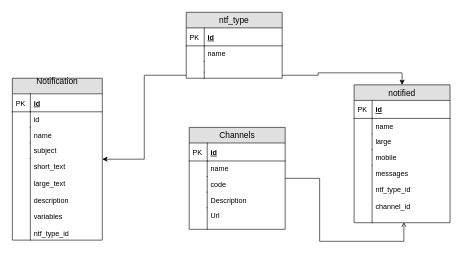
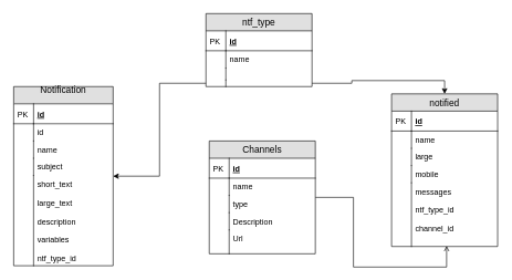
  <mxCell id="0" />
  <mxCell id="1" parent="0" />
  <mxCell id="2" style="edgeStyle=orthogonalEdgeStyle;rounded=0;orthogonalLoop=1;jettySize=auto;html=1;entryX=0.519;entryY=0.99;entryDx=0;entryDy=0;entryPerimeter=0;endArrow=open;" edge="1" parent="1" source="3" target="34"><mxGeometry relative="1" as="geometry" /></mxCell>
  <mxCell id="3" value="Channels" style="swimlane;fontStyle=0;childLayout=stackLayout;horizontal=1;startSize=26;fillColor=#e0e0e0;horizontalStack=0;resizeParent=1;resizeParentMax=0;resizeLast=0;collapsible=1;marginBottom=0;swimlaneFillColor=#ffffff;align=center;fontSize=14;" vertex="1" parent="1"><mxGeometry x="315" y="212" width="160" height="170" as="geometry" /></mxCell>
  <mxCell id="4" value="id" style="shape=partialRectangle;top=0;left=0;right=0;bottom=1;align=left;verticalAlign=middle;fillColor=none;spacingLeft=34;spacingRight=4;overflow=hidden;rotatable=0;points=[[0,0.5],[1,0.5]];portConstraint=eastwest;dropTarget=0;fontStyle=5;fontSize=12;" vertex="1" parent="3"><mxGeometry y="26" width="160" height="30" as="geometry" /></mxCell>
  <mxCell id="5" value="PK" style="shape=partialRectangle;top=0;left=0;bottom=0;fillColor=none;align=left;verticalAlign=middle;spacingLeft=4;spacingRight=4;overflow=hidden;rotatable=0;points=[];portConstraint=eastwest;part=1;fontSize=12;" vertex="1" connectable="0" parent="4"><mxGeometry width="30" height="30" as="geometry" /></mxCell>
  <mxCell id="6" value="name" style="shape=partialRectangle;top=0;left=0;right=0;bottom=0;align=left;verticalAlign=top;fillColor=none;spacingLeft=34;spacingRight=4;overflow=hidden;rotatable=0;points=[[0,0.5],[1,0.5]];portConstraint=eastwest;dropTarget=0;fontSize=12;" vertex="1" parent="3"><mxGeometry y="56" width="160" height="26" as="geometry" /></mxCell>
  <mxCell id="7" value="" style="shape=partialRectangle;top=0;left=0;bottom=0;fillColor=none;align=left;verticalAlign=top;spacingLeft=4;spacingRight=4;overflow=hidden;rotatable=0;points=[];portConstraint=eastwest;part=1;fontSize=12;" vertex="1" connectable="0" parent="6"><mxGeometry width="30" height="26" as="geometry" /></mxCell>
- <mxCell id="8" value="code" style="shape=partialRectangle;top=0;left=0;right=0;bottom=0;align=left;verticalAlign=top;fillColor=none;spacingLeft=34;spacingRight=4;overflow=hidden;rotatable=0;points=[[0,0.5],[1,0.5]];portConstraint=eastwest;dropTarget=0;fontSize=12;" vertex="1" parent="3"><mxGeometry y="82" width="160" height="26" as="geometry" /></mxCell>
+ <mxCell id="8" value="type" style="shape=partialRectangle;top=0;left=0;right=0;bottom=0;align=left;verticalAlign=top;fillColor=none;spacingLeft=34;spacingRight=4;overflow=hidden;rotatable=0;points=[[0,0.5],[1,0.5]];portConstraint=eastwest;dropTarget=0;fontSize=12;" vertex="1" parent="3"><mxGeometry y="82" width="160" height="26" as="geometry" /></mxCell>
  <mxCell id="9" value="" style="shape=partialRectangle;top=0;left=0;bottom=0;fillColor=none;align=left;verticalAlign=top;spacingLeft=4;spacingRight=4;overflow=hidden;rotatable=0;points=[];portConstraint=eastwest;part=1;fontSize=12;" vertex="1" connectable="0" parent="8"><mxGeometry width="30" height="26" as="geometry" /></mxCell>
  <mxCell id="10" value="Description&#10;&#10;" style="shape=partialRectangle;top=0;left=0;right=0;bottom=0;align=left;verticalAlign=top;fillColor=none;spacingLeft=34;spacingRight=4;overflow=hidden;rotatable=0;points=[[0,0.5],[1,0.5]];portConstraint=eastwest;dropTarget=0;fontSize=12;" vertex="1" parent="3"><mxGeometry y="108" width="160" height="26" as="geometry" /></mxCell>
  <mxCell id="11" value="" style="shape=partialRectangle;top=0;left=0;bottom=0;fillColor=none;align=left;verticalAlign=top;spacingLeft=4;spacingRight=4;overflow=hidden;rotatable=0;points=[];portConstraint=eastwest;part=1;fontSize=12;" vertex="1" connectable="0" parent="10"><mxGeometry width="30" height="26" as="geometry" /></mxCell>
  <mxCell id="12" value="Url" style="shape=partialRectangle;top=0;left=0;right=0;bottom=0;align=left;verticalAlign=top;fillColor=none;spacingLeft=34;spacingRight=4;overflow=hidden;rotatable=0;points=[[0,0.5],[1,0.5]];portConstraint=eastwest;dropTarget=0;fontSize=12;" vertex="1" parent="3"><mxGeometry y="134" width="160" height="36" as="geometry" /></mxCell>
  <mxCell id="13" value="" style="shape=partialRectangle;top=0;left=0;bottom=0;fillColor=none;align=left;verticalAlign=top;spacingLeft=4;spacingRight=4;overflow=hidden;rotatable=0;points=[];portConstraint=eastwest;part=1;fontSize=12;" vertex="1" connectable="0" parent="12"><mxGeometry width="30" height="36" as="geometry" /></mxCell>
  <mxCell id="14" value="Notification&#10;" style="swimlane;fontStyle=0;childLayout=stackLayout;horizontal=1;startSize=26;fillColor=#e0e0e0;horizontalStack=0;resizeParent=1;resizeParentMax=0;resizeLast=0;collapsible=1;marginBottom=0;swimlaneFillColor=#ffffff;align=center;fontSize=14;" vertex="1" parent="1"><mxGeometry x="20" y="130" width="150" height="270" as="geometry" /></mxCell>
  <mxCell id="15" value="id" style="shape=partialRectangle;top=0;left=0;right=0;bottom=1;align=left;verticalAlign=middle;fillColor=none;spacingLeft=34;spacingRight=4;overflow=hidden;rotatable=0;points=[[0,0.5],[1,0.5]];portConstraint=eastwest;dropTarget=0;fontStyle=5;fontSize=12;" vertex="1" parent="14"><mxGeometry y="26" width="150" height="30" as="geometry" /></mxCell>
  <mxCell id="16" value="PK" style="shape=partialRectangle;top=0;left=0;bottom=0;fillColor=none;align=left;verticalAlign=middle;spacingLeft=4;spacingRight=4;overflow=hidden;rotatable=0;points=[];portConstraint=eastwest;part=1;fontSize=12;" vertex="1" connectable="0" parent="15"><mxGeometry width="30" height="30" as="geometry" /></mxCell>
  <mxCell id="17" value="id" style="shape=partialRectangle;top=0;left=0;right=0;bottom=0;align=left;verticalAlign=top;fillColor=none;spacingLeft=34;spacingRight=4;overflow=hidden;rotatable=0;points=[[0,0.5],[1,0.5]];portConstraint=eastwest;dropTarget=0;fontSize=12;" vertex="1" parent="14"><mxGeometry y="56" width="150" height="26" as="geometry" /></mxCell>
  <mxCell id="18" value="" style="shape=partialRectangle;top=0;left=0;bottom=0;fillColor=none;align=left;verticalAlign=top;spacingLeft=4;spacingRight=4;overflow=hidden;rotatable=0;points=[];portConstraint=eastwest;part=1;fontSize=12;" vertex="1" connectable="0" parent="17"><mxGeometry width="30" height="26" as="geometry" /></mxCell>
  <mxCell id="19" value="name" style="shape=partialRectangle;top=0;left=0;right=0;bottom=0;align=left;verticalAlign=top;fillColor=none;spacingLeft=34;spacingRight=4;overflow=hidden;rotatable=0;points=[[0,0.5],[1,0.5]];portConstraint=eastwest;dropTarget=0;fontSize=12;" vertex="1" parent="14"><mxGeometry y="82" width="150" height="26" as="geometry" /></mxCell>
  <mxCell id="20" value="" style="shape=partialRectangle;top=0;left=0;bottom=0;fillColor=none;align=left;verticalAlign=top;spacingLeft=4;spacingRight=4;overflow=hidden;rotatable=0;points=[];portConstraint=eastwest;part=1;fontSize=12;" vertex="1" connectable="0" parent="19"><mxGeometry width="30" height="26" as="geometry" /></mxCell>
  <mxCell id="21" value="subject" style="shape=partialRectangle;top=0;left=0;right=0;bottom=0;align=left;verticalAlign=top;fillColor=none;spacingLeft=34;spacingRight=4;overflow=hidden;rotatable=0;points=[[0,0.5],[1,0.5]];portConstraint=eastwest;dropTarget=0;fontSize=12;" vertex="1" parent="14"><mxGeometry y="108" width="150" height="26" as="geometry" /></mxCell>
  <mxCell id="22" value="" style="shape=partialRectangle;top=0;left=0;bottom=0;fillColor=none;align=left;verticalAlign=top;spacingLeft=4;spacingRight=4;overflow=hidden;rotatable=0;points=[];portConstraint=eastwest;part=1;fontSize=12;" vertex="1" connectable="0" parent="21"><mxGeometry width="30" height="26" as="geometry" /></mxCell>
  <mxCell id="23" value="short_text&#10;&#10;large_text&#10;&#10;description&#10;&#10;variables&#10;&#10;ntf_type_id" style="shape=partialRectangle;top=0;left=0;right=0;bottom=0;align=left;verticalAlign=top;fillColor=none;spacingLeft=34;spacingRight=4;overflow=hidden;rotatable=0;points=[[0,0.5],[1,0.5]];portConstraint=eastwest;dropTarget=0;fontSize=12;" vertex="1" parent="14"><mxGeometry y="134" width="150" height="136" as="geometry" /></mxCell>
  <mxCell id="24" value="" style="shape=partialRectangle;top=0;left=0;bottom=0;fillColor=none;align=left;verticalAlign=top;spacingLeft=4;spacingRight=4;overflow=hidden;rotatable=0;points=[];portConstraint=eastwest;part=1;fontSize=12;" vertex="1" connectable="0" parent="23"><mxGeometry width="30" height="136" as="geometry" /></mxCell>
  <mxCell id="25" value="notified" style="swimlane;fontStyle=0;childLayout=stackLayout;horizontal=1;startSize=26;fillColor=#e0e0e0;horizontalStack=0;resizeParent=1;resizeParentMax=0;resizeLast=0;collapsible=1;marginBottom=0;swimlaneFillColor=#ffffff;align=center;fontSize=14;" vertex="1" parent="1"><mxGeometry x="590" y="141" width="160" height="230" as="geometry" /></mxCell>
  <mxCell id="26" value="id" style="shape=partialRectangle;top=0;left=0;right=0;bottom=1;align=left;verticalAlign=middle;fillColor=none;spacingLeft=34;spacingRight=4;overflow=hidden;rotatable=0;points=[[0,0.5],[1,0.5]];portConstraint=eastwest;dropTarget=0;fontStyle=5;fontSize=12;" vertex="1" parent="25"><mxGeometry y="26" width="160" height="30" as="geometry" /></mxCell>
  <mxCell id="27" value="PK" style="shape=partialRectangle;top=0;left=0;bottom=0;fillColor=none;align=left;verticalAlign=middle;spacingLeft=4;spacingRight=4;overflow=hidden;rotatable=0;points=[];portConstraint=eastwest;part=1;fontSize=12;" vertex="1" connectable="0" parent="26"><mxGeometry width="30" height="30" as="geometry" /></mxCell>
  <mxCell id="28" value="name" style="shape=partialRectangle;top=0;left=0;right=0;bottom=0;align=left;verticalAlign=top;fillColor=none;spacingLeft=34;spacingRight=4;overflow=hidden;rotatable=0;points=[[0,0.5],[1,0.5]];portConstraint=eastwest;dropTarget=0;fontSize=12;" vertex="1" parent="25"><mxGeometry y="56" width="160" height="26" as="geometry" /></mxCell>
  <mxCell id="29" value="" style="shape=partialRectangle;top=0;left=0;bottom=0;fillColor=none;align=left;verticalAlign=top;spacingLeft=4;spacingRight=4;overflow=hidden;rotatable=0;points=[];portConstraint=eastwest;part=1;fontSize=12;" vertex="1" connectable="0" parent="28"><mxGeometry width="30" height="26" as="geometry" /></mxCell>
  <mxCell id="30" value="large" style="shape=partialRectangle;top=0;left=0;right=0;bottom=0;align=left;verticalAlign=top;fillColor=none;spacingLeft=34;spacingRight=4;overflow=hidden;rotatable=0;points=[[0,0.5],[1,0.5]];portConstraint=eastwest;dropTarget=0;fontSize=12;" vertex="1" parent="25"><mxGeometry y="82" width="160" height="26" as="geometry" /></mxCell>
  <mxCell id="31" value="" style="shape=partialRectangle;top=0;left=0;bottom=0;fillColor=none;align=left;verticalAlign=top;spacingLeft=4;spacingRight=4;overflow=hidden;rotatable=0;points=[];portConstraint=eastwest;part=1;fontSize=12;" vertex="1" connectable="0" parent="30"><mxGeometry width="30" height="26" as="geometry" /></mxCell>
  <mxCell id="32" value="mobile" style="shape=partialRectangle;top=0;left=0;right=0;bottom=0;align=left;verticalAlign=top;fillColor=none;spacingLeft=34;spacingRight=4;overflow=hidden;rotatable=0;points=[[0,0.5],[1,0.5]];portConstraint=eastwest;dropTarget=0;fontSize=12;" vertex="1" parent="25"><mxGeometry y="108" width="160" height="26" as="geometry" /></mxCell>
  <mxCell id="33" value="" style="shape=partialRectangle;top=0;left=0;bottom=0;fillColor=none;align=left;verticalAlign=top;spacingLeft=4;spacingRight=4;overflow=hidden;rotatable=0;points=[];portConstraint=eastwest;part=1;fontSize=12;" vertex="1" connectable="0" parent="32"><mxGeometry width="30" height="26" as="geometry" /></mxCell>
  <mxCell id="34" value="messages&#10;&#10;ntf_type_id&#10;&#10;channel_id&#10;" style="shape=partialRectangle;top=0;left=0;right=0;bottom=0;align=left;verticalAlign=top;fillColor=none;spacingLeft=34;spacingRight=4;overflow=hidden;rotatable=0;points=[[0,0.5],[1,0.5]];portConstraint=eastwest;dropTarget=0;fontSize=12;" vertex="1" parent="25"><mxGeometry y="134" width="160" height="96" as="geometry" /></mxCell>
  <mxCell id="35" value="" style="shape=partialRectangle;top=0;left=0;bottom=0;fillColor=none;align=left;verticalAlign=top;spacingLeft=4;spacingRight=4;overflow=hidden;rotatable=0;points=[];portConstraint=eastwest;part=1;fontSize=12;" vertex="1" connectable="0" parent="34"><mxGeometry width="30" height="96" as="geometry" /></mxCell>
  <mxCell id="36" value="ntf_type" style="swimlane;fontStyle=0;childLayout=stackLayout;horizontal=1;startSize=26;fillColor=#e0e0e0;horizontalStack=0;resizeParent=1;resizeParentMax=0;resizeLast=0;collapsible=1;marginBottom=0;swimlaneFillColor=#ffffff;align=center;fontSize=14;" vertex="1" parent="1"><mxGeometry x="310" y="20" width="160" height="110" as="geometry" /></mxCell>
  <mxCell id="37" value="id" style="shape=partialRectangle;top=0;left=0;right=0;bottom=1;align=left;verticalAlign=middle;fillColor=none;spacingLeft=34;spacingRight=4;overflow=hidden;rotatable=0;points=[[0,0.5],[1,0.5]];portConstraint=eastwest;dropTarget=0;fontStyle=5;fontSize=12;" vertex="1" parent="36"><mxGeometry y="26" width="160" height="30" as="geometry" /></mxCell>
  <mxCell id="38" value="PK" style="shape=partialRectangle;top=0;left=0;bottom=0;fillColor=none;align=left;verticalAlign=middle;spacingLeft=4;spacingRight=4;overflow=hidden;rotatable=0;points=[];portConstraint=eastwest;part=1;fontSize=12;" vertex="1" connectable="0" parent="37"><mxGeometry width="30" height="30" as="geometry" /></mxCell>
  <mxCell id="39" value="name" style="shape=partialRectangle;top=0;left=0;right=0;bottom=0;align=left;verticalAlign=top;fillColor=none;spacingLeft=34;spacingRight=4;overflow=hidden;rotatable=0;points=[[0,0.5],[1,0.5]];portConstraint=eastwest;dropTarget=0;fontSize=12;" vertex="1" parent="36"><mxGeometry y="56" width="160" height="26" as="geometry" /></mxCell>
  <mxCell id="40" value="" style="shape=partialRectangle;top=0;left=0;bottom=0;fillColor=none;align=left;verticalAlign=top;spacingLeft=4;spacingRight=4;overflow=hidden;rotatable=0;points=[];portConstraint=eastwest;part=1;fontSize=12;" vertex="1" connectable="0" parent="39"><mxGeometry width="30" height="26" as="geometry" /></mxCell>
  <mxCell id="41" value="" style="shape=partialRectangle;top=0;left=0;right=0;bottom=0;align=left;verticalAlign=top;fillColor=none;spacingLeft=34;spacingRight=4;overflow=hidden;rotatable=0;points=[[0,0.5],[1,0.5]];portConstraint=eastwest;dropTarget=0;fontSize=12;" vertex="1" parent="36"><mxGeometry y="82" width="160" height="18" as="geometry" /></mxCell>
  <mxCell id="42" value="" style="shape=partialRectangle;top=0;left=0;bottom=0;fillColor=none;align=left;verticalAlign=top;spacingLeft=4;spacingRight=4;overflow=hidden;rotatable=0;points=[];portConstraint=eastwest;part=1;fontSize=12;" vertex="1" connectable="0" parent="41"><mxGeometry width="30" height="18" as="geometry" /></mxCell>
  <mxCell id="43" value="" style="shape=partialRectangle;top=0;left=0;right=0;bottom=0;align=left;verticalAlign=top;fillColor=none;spacingLeft=34;spacingRight=4;overflow=hidden;rotatable=0;points=[[0,0.5],[1,0.5]];portConstraint=eastwest;dropTarget=0;fontSize=12;" vertex="1" parent="36"><mxGeometry y="100" width="160" height="10" as="geometry" /></mxCell>
  <mxCell id="44" value="" style="shape=partialRectangle;top=0;left=0;bottom=0;fillColor=none;align=left;verticalAlign=top;spacingLeft=4;spacingRight=4;overflow=hidden;rotatable=0;points=[];portConstraint=eastwest;part=1;fontSize=12;" vertex="1" connectable="0" parent="43"><mxGeometry width="30" height="10" as="geometry" /></mxCell>
  <mxCell id="45" style="edgeStyle=orthogonalEdgeStyle;rounded=0;orthogonalLoop=1;jettySize=auto;html=1;" edge="1" parent="1" source="43" target="14"><mxGeometry relative="1" as="geometry" /></mxCell>
  <mxCell id="46" style="edgeStyle=orthogonalEdgeStyle;rounded=0;orthogonalLoop=1;jettySize=auto;html=1;entryX=0.5;entryY=0;entryDx=0;entryDy=0;" edge="1" parent="1" source="43" target="25"><mxGeometry relative="1" as="geometry" /></mxCell>
